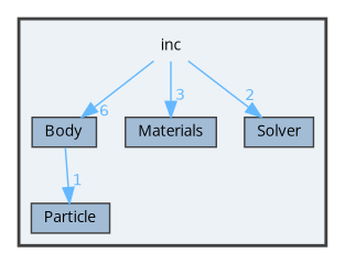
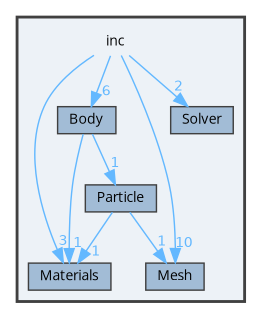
  digraph {
    compound=true
    fontname="Open Sans"
    node [fontname="Open Sans" fontsize=10 shape=box color=grey25 fillcolor="#a2bcd6" style=filled]
    edge [color=steelblue1 fontcolor=steelblue1 fontname="Open Sans" fontsize=10 headlabel=1 labeldistance=1.5 labelfontname=Helvetica labelfontsize=10]
    n1 [height=0.2 label=inc shape=plaintext width=0.4 color="" fillcolor="" style=""]
    n2 [height=0.2 label=Body width=0.4]
    n3 [height=0.2 label=Materials width=0.4]
+   n4 [height=0.2 label=Mesh width=0.4]
    n5 [height=0.2 label=Particle width=0.4]
    n6 [height=0.2 label=Solver width=0.4]
    subgraph cluster_1 {
      bgcolor="#edf2f7"
      fontsize=10
      pencolor=grey25
      style="filled,bold"
      n1
      n2
      n3
+     n4
      n5
      n6
    }
    n1 -> n2 [headlabel=6]
    n1 -> n3 [headlabel=3]
+   n1 -> n4 [headlabel=10]
    n1 -> n6 [headlabel=2]
+   n2 -> n3
    n2 -> n5
+   n5 -> n3
+   n5 -> n4
  }
